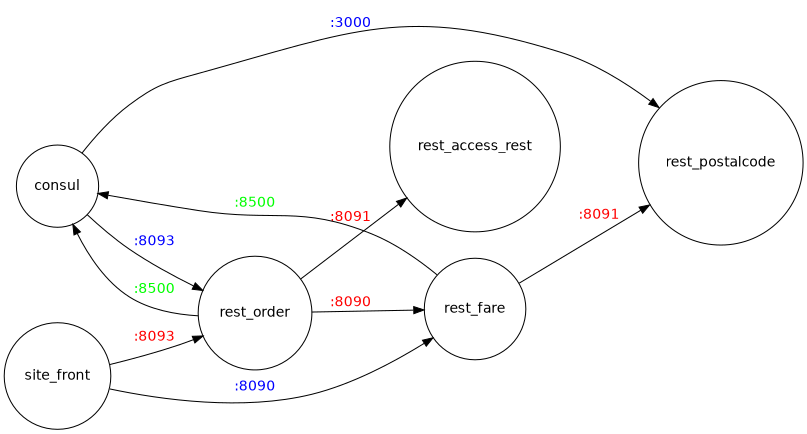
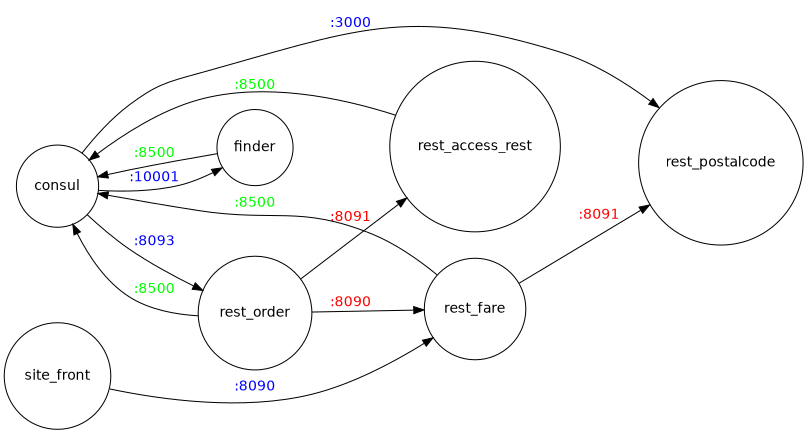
  digraph {
    fontname="DejaVu Sans"
    rankdir=LR
    node [fontname="DejaVu Sans" shape=circle]
    edge [fontcolor=blue fontname="DejaVu Sans"]
    consul
    rest_order
    rest_postalcode
+   finder
    rest_fare
    n6 [label=rest_access_rest]
    site_front
    consul -> rest_order [label=":8093"]
    consul -> rest_postalcode [label=":3000"]
+   consul -> finder [label=":10001"]
    rest_order -> consul [fontcolor=green label=":8500"]
    rest_order -> rest_fare [fontcolor=red label=":8090"]
    rest_order -> n6 [fontcolor=red label=":8091"]
+   finder -> consul [fontcolor=green label=":8500"]
    rest_fare -> consul [fontcolor=green label=":8500"]
    rest_fare -> rest_postalcode [fontcolor=red label=":8091"]
-   site_front -> rest_order [fontcolor=red label=":8093"]
+   n6 -> consul [fontcolor=green label=":8500"]
    site_front -> rest_fare [label=":8090"]
  }
